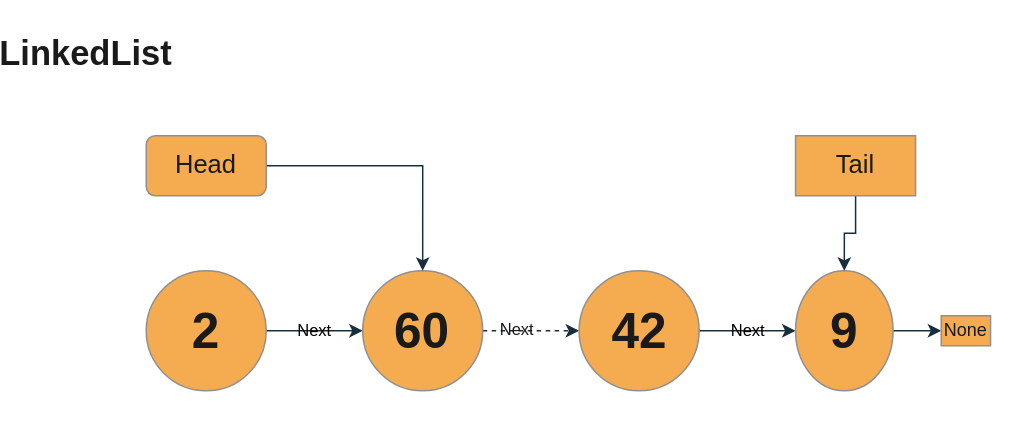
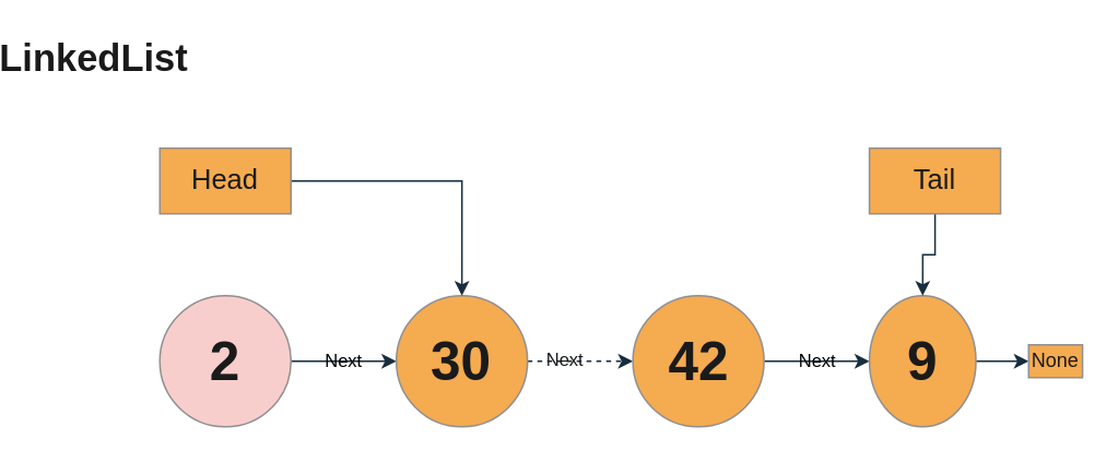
  <mxCell id="0" />
  <mxCell id="1" parent="0" />
  <mxCell id="2" value="Next" style="edgeStyle=orthogonalEdgeStyle;rounded=0;orthogonalLoop=1;jettySize=auto;html=1;labelBackgroundColor=none;strokeColor=#182E3E;fontColor=default;" edge="1" parent="1" source="3" target="6"><mxGeometry relative="1" as="geometry" /></mxCell>
- <mxCell id="3" value="&lt;b&gt;&lt;font style=&quot;font-size: 33px;&quot;&gt;2&lt;/font&gt;&lt;/b&gt;" style="ellipse;whiteSpace=wrap;html=1;aspect=fixed;fillColor=#F5AB50;strokeColor=#909090;fontColor=#1A1A1A;labelBackgroundColor=none;" vertex="1" parent="1"><mxGeometry x="90" y="180" width="80" height="80" as="geometry" /></mxCell>
+ <mxCell id="3" value="&lt;b&gt;&lt;font style=&quot;font-size: 33px;&quot;&gt;2&lt;/font&gt;&lt;/b&gt;" style="ellipse;whiteSpace=wrap;html=1;aspect=fixed;fillColor=#f8cecc;strokeColor=#909090;fontColor=#1A1A1A;labelBackgroundColor=none;" vertex="1" parent="1"><mxGeometry x="90" y="180" width="80" height="80" as="geometry" /></mxCell>
  <mxCell id="4" value="" style="edgeStyle=orthogonalEdgeStyle;rounded=0;orthogonalLoop=1;jettySize=auto;html=1;labelBackgroundColor=none;strokeColor=#182E3E;fontColor=default;dashed=1;" edge="1" parent="1" source="6" target="8"><mxGeometry relative="1" as="geometry" /></mxCell>
  <mxCell id="5" value="Next" style="edgeLabel;html=1;align=center;verticalAlign=middle;resizable=0;points=[];labelBackgroundColor=none;fontColor=#1A1A1A;" vertex="1" connectable="0" parent="4"><mxGeometry x="-0.325" y="2" relative="1" as="geometry"><mxPoint as="offset" /></mxGeometry></mxCell>
- <mxCell id="6" value="&lt;b&gt;&lt;font style=&quot;font-size: 33px;&quot;&gt;60&lt;/font&gt;&lt;/b&gt;" style="ellipse;whiteSpace=wrap;html=1;aspect=fixed;fillColor=#F5AB50;strokeColor=#909090;fontColor=#1A1A1A;labelBackgroundColor=none;" vertex="1" parent="1"><mxGeometry x="234.29" y="180" width="80" height="80" as="geometry" /></mxCell>
+ <mxCell id="6" value="&lt;b&gt;&lt;font style=&quot;font-size: 33px;&quot;&gt;30&lt;/font&gt;&lt;/b&gt;" style="ellipse;whiteSpace=wrap;html=1;aspect=fixed;fillColor=#F5AB50;strokeColor=#909090;fontColor=#1A1A1A;labelBackgroundColor=none;" vertex="1" parent="1"><mxGeometry x="234.29" y="180" width="80" height="80" as="geometry" /></mxCell>
  <mxCell id="7" value="Next" style="edgeStyle=orthogonalEdgeStyle;rounded=0;orthogonalLoop=1;jettySize=auto;html=1;labelBackgroundColor=none;strokeColor=#182E3E;fontColor=default;" edge="1" parent="1" source="8" target="10"><mxGeometry relative="1" as="geometry" /></mxCell>
  <mxCell id="8" value="&lt;b&gt;&lt;font style=&quot;font-size: 33px;&quot;&gt;42&lt;/font&gt;&lt;/b&gt;" style="ellipse;whiteSpace=wrap;html=1;aspect=fixed;fillColor=#F5AB50;strokeColor=#909090;fontColor=#1A1A1A;labelBackgroundColor=none;" vertex="1" parent="1"><mxGeometry x="378.58" y="180" width="80" height="80" as="geometry" /></mxCell>
  <mxCell id="9" value="" style="edgeStyle=orthogonalEdgeStyle;rounded=0;orthogonalLoop=1;jettySize=auto;html=1;labelBackgroundColor=none;strokeColor=#182E3E;fontColor=default;" edge="1" parent="1" source="10" target="13"><mxGeometry relative="1" as="geometry" /></mxCell>
  <mxCell id="10" value="&lt;span style=&quot;font-size: 33px;&quot;&gt;&lt;b&gt;9&lt;/b&gt;&lt;/span&gt;" style="ellipse;whiteSpace=wrap;html=1;aspect=fixed;fillColor=#F5AB50;strokeColor=#909090;fontColor=#1A1A1A;labelBackgroundColor=none;" vertex="1" parent="1"><mxGeometry x="522.87" y="180" width="65" height="80" as="geometry" /></mxCell>
  <mxCell id="11" value="" style="edgeStyle=orthogonalEdgeStyle;rounded=0;orthogonalLoop=1;jettySize=auto;html=1;labelBackgroundColor=none;strokeColor=#182E3E;fontColor=default;" edge="1" parent="1" source="12" target="6"><mxGeometry relative="1" as="geometry" /></mxCell>
- <mxCell id="12" value="&lt;font style=&quot;font-size: 17px;&quot;&gt;Head&lt;/font&gt;" style="whiteSpace=wrap;html=1;labelBackgroundColor=none;fillColor=#F5AB50;strokeColor=#909090;fontColor=#1A1A1A;rounded=1;" vertex="1" parent="1"><mxGeometry x="90" y="90" width="80" height="40" as="geometry" /></mxCell>
+ <mxCell id="12" value="&lt;font style=&quot;font-size: 17px;&quot;&gt;Head&lt;/font&gt;" style="rounded=0;whiteSpace=wrap;html=1;labelBackgroundColor=none;fillColor=#F5AB50;strokeColor=#909090;fontColor=#1A1A1A;" vertex="1" parent="1"><mxGeometry x="90" y="90" width="80" height="40" as="geometry" /></mxCell>
  <mxCell id="13" value="None" style="whiteSpace=wrap;html=1;fillColor=#F5AB50;strokeColor=#909090;fontColor=#1A1A1A;labelBackgroundColor=none;" vertex="1" parent="1"><mxGeometry x="620" y="210" width="32.87" height="20" as="geometry" /></mxCell>
  <mxCell id="14" value="" style="edgeStyle=orthogonalEdgeStyle;rounded=0;orthogonalLoop=1;jettySize=auto;html=1;labelBackgroundColor=none;strokeColor=#182E3E;fontColor=default;" edge="1" parent="1" source="15" target="10"><mxGeometry relative="1" as="geometry" /></mxCell>
  <mxCell id="15" value="&lt;font style=&quot;font-size: 17px;&quot;&gt;Tail&lt;/font&gt;" style="rounded=0;whiteSpace=wrap;html=1;labelBackgroundColor=none;fillColor=#F5AB50;strokeColor=#909090;fontColor=#1A1A1A;" vertex="1" parent="1"><mxGeometry x="522.87" y="90" width="80" height="40" as="geometry" /></mxCell>
  <mxCell id="16" value="&lt;h1&gt;&lt;font face=&quot;Helvetica&quot; style=&quot;font-size: 23px;&quot;&gt;LinkedList&lt;/font&gt;&lt;/h1&gt;" style="text;html=1;strokeColor=none;fillColor=none;align=center;verticalAlign=middle;whiteSpace=wrap;rounded=0;fontColor=#1A1A1A;" vertex="1" parent="1"><mxGeometry x="20" y="20" width="60" height="30" as="geometry" /></mxCell>
